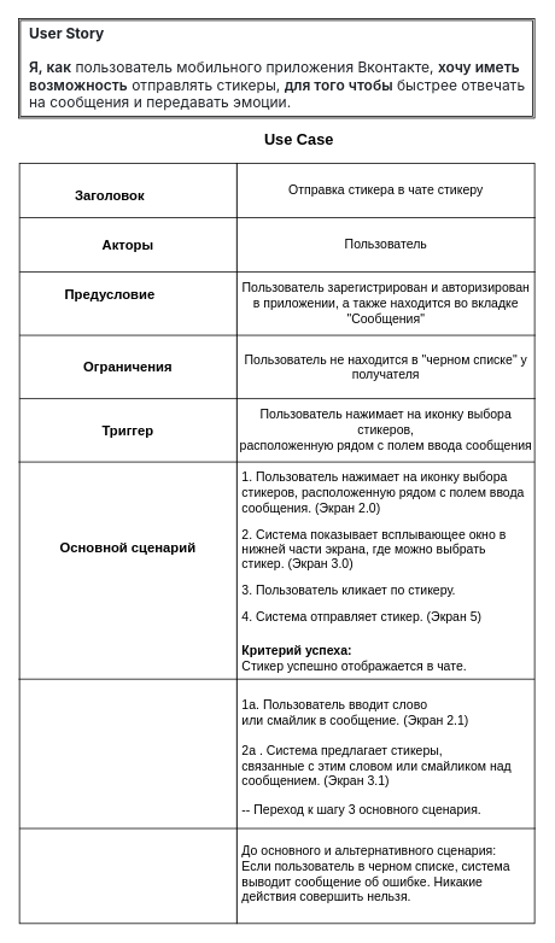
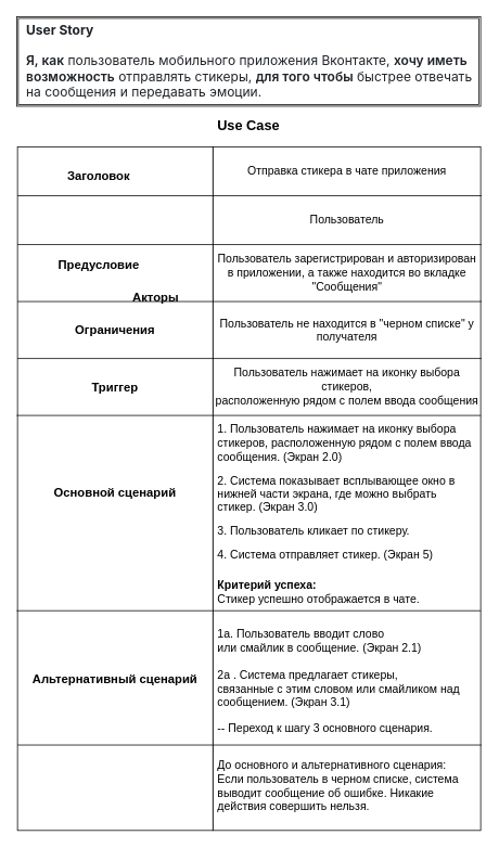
  <mxCell id="0" />
  <mxCell id="1" parent="0" />
  <mxCell id="2" value="" style="rounded=0;whiteSpace=wrap;html=1;movable=1;resizable=1;rotatable=1;deletable=1;editable=1;locked=0;connectable=1;" parent="1" vertex="1"><mxGeometry x="261" y="180" width="329" height="840" as="geometry" /></mxCell>
  <mxCell id="3" value="" style="rounded=0;whiteSpace=wrap;html=1;movable=1;resizable=1;rotatable=1;deletable=1;editable=1;locked=0;connectable=1;" parent="1" vertex="1"><mxGeometry x="21" y="180" width="240" height="840" as="geometry" /></mxCell>
  <mxCell id="4" value="&lt;h3&gt;&lt;b&gt;&lt;font style=&quot;font-size: 15px;&quot;&gt;Заголовок&lt;/font&gt;&lt;/b&gt;&lt;/h3&gt;" style="text;html=1;align=center;verticalAlign=middle;whiteSpace=wrap;rounded=0;" parent="1" vertex="1"><mxGeometry x="91" y="200" width="60" height="30" as="geometry" /></mxCell>
- <mxCell id="5" value="&lt;p class=&quot;MsoNormal&quot;&gt;&lt;font style=&quot;font-size: 14px;&quot;&gt;Отправка стикера в чате стикеру&lt;/font&gt;&lt;/p&gt;" style="text;html=1;align=center;verticalAlign=middle;whiteSpace=wrap;rounded=0;" parent="1" vertex="1"><mxGeometry x="261" y="180" width="330" height="60" as="geometry" /></mxCell>
+ <mxCell id="5" value="&lt;p class=&quot;MsoNormal&quot;&gt;&lt;font style=&quot;font-size: 14px;&quot;&gt;Отправка стикера в чате приложения&lt;/font&gt;&lt;/p&gt;" style="text;html=1;align=center;verticalAlign=middle;whiteSpace=wrap;rounded=0;" parent="1" vertex="1"><mxGeometry x="261" y="180" width="330" height="60" as="geometry" /></mxCell>
  <mxCell id="6" value="" style="endArrow=none;html=1;rounded=0;entryX=1;entryY=0;entryDx=0;entryDy=0;" parent="1" edge="1"><mxGeometry width="50" height="50" relative="1" as="geometry"><mxPoint x="21" y="915" as="sourcePoint" /><mxPoint x="591" y="915" as="targetPoint" /></mxGeometry></mxCell>
  <mxCell id="7" value="" style="endArrow=none;html=1;rounded=0;entryX=1;entryY=0;entryDx=0;entryDy=0;" parent="1" edge="1"><mxGeometry width="50" height="50" relative="1" as="geometry"><mxPoint x="21" y="240" as="sourcePoint" /><mxPoint x="591" y="240" as="targetPoint" /></mxGeometry></mxCell>
- <mxCell id="8" value="&lt;h3&gt;&lt;b&gt;&lt;font style=&quot;font-size: 15px;&quot;&gt;Акторы&lt;/font&gt;&lt;/b&gt;&lt;/h3&gt;" style="text;html=1;align=center;verticalAlign=middle;whiteSpace=wrap;rounded=0;" parent="1" vertex="1"><mxGeometry x="111" y="255" width="60" height="30" as="geometry" /></mxCell>
+ <mxCell id="8" value="&lt;h3&gt;&lt;b&gt;&lt;font style=&quot;font-size: 15px;&quot;&gt;Акторы&lt;/font&gt;&lt;/b&gt;&lt;/h3&gt;" style="text;html=1;align=center;verticalAlign=middle;whiteSpace=wrap;rounded=0;" parent="1" vertex="1"><mxGeometry x="161" y="350" width="60" height="30" as="geometry" /></mxCell>
  <mxCell id="9" value="&lt;font style=&quot;font-size: 14px;&quot;&gt;Пользователь&lt;/font&gt;" style="text;html=1;align=center;verticalAlign=middle;whiteSpace=wrap;rounded=0;" parent="1" vertex="1"><mxGeometry x="261" y="240" width="330" height="60" as="geometry" /></mxCell>
  <mxCell id="10" value="" style="endArrow=none;html=1;rounded=0;entryX=1;entryY=0;entryDx=0;entryDy=0;" parent="1" edge="1"><mxGeometry width="50" height="50" relative="1" as="geometry"><mxPoint x="21" y="300" as="sourcePoint" /><mxPoint x="591" y="300" as="targetPoint" /></mxGeometry></mxCell>
  <mxCell id="11" value="&lt;h3&gt;&lt;font style=&quot;font-size: 15px;&quot;&gt;Предусловие&lt;/font&gt;&lt;/h3&gt;" style="text;html=1;align=center;verticalAlign=middle;whiteSpace=wrap;rounded=0;" parent="1" vertex="1"><mxGeometry x="91" y="310" width="60" height="30" as="geometry" /></mxCell>
  <mxCell id="12" value="&lt;font style=&quot;font-size: 14px;&quot;&gt;Пользователь зарегистрирован и авторизирован в приложении, а также находится во вкладке &quot;Сообщения&quot;&lt;/font&gt;" style="text;html=1;align=center;verticalAlign=middle;whiteSpace=wrap;rounded=0;" parent="1" vertex="1"><mxGeometry x="261" y="300" width="330" height="70" as="geometry" /></mxCell>
  <mxCell id="13" value="&lt;h3&gt;&lt;font style=&quot;font-size: 15px;&quot;&gt;Ограничения&lt;/font&gt;&lt;/h3&gt;" style="text;html=1;align=center;verticalAlign=middle;whiteSpace=wrap;rounded=0;" parent="1" vertex="1"><mxGeometry x="111" y="390" width="60" height="30" as="geometry" /></mxCell>
  <mxCell id="14" value="" style="endArrow=none;html=1;rounded=0;entryX=1;entryY=0;entryDx=0;entryDy=0;" parent="1" edge="1"><mxGeometry width="50" height="50" relative="1" as="geometry"><mxPoint x="21" y="440" as="sourcePoint" /><mxPoint x="591" y="440" as="targetPoint" /></mxGeometry></mxCell>
  <mxCell id="15" value="" style="endArrow=none;html=1;rounded=0;entryX=1;entryY=0;entryDx=0;entryDy=0;" parent="1" edge="1"><mxGeometry width="50" height="50" relative="1" as="geometry"><mxPoint x="21" y="370" as="sourcePoint" /><mxPoint x="591" y="370" as="targetPoint" /></mxGeometry></mxCell>
  <mxCell id="16" value="&lt;span style=&quot;font-size: 14px;&quot;&gt;Пользователь не находится в &quot;черном списке&quot; у получателя&lt;/span&gt;" style="text;html=1;align=center;verticalAlign=middle;whiteSpace=wrap;rounded=0;" parent="1" vertex="1"><mxGeometry x="261" y="370" width="330" height="70" as="geometry" /></mxCell>
  <mxCell id="17" value="&lt;h3&gt;&lt;font style=&quot;font-size: 15px;&quot;&gt;Триггер&lt;/font&gt;&lt;/h3&gt;" style="text;html=1;align=center;verticalAlign=middle;whiteSpace=wrap;rounded=0;" parent="1" vertex="1"><mxGeometry x="111" y="460" width="60" height="30" as="geometry" /></mxCell>
  <mxCell id="18" value="&lt;p class=&quot;MsoNormal&quot;&gt;&lt;font style=&quot;font-size: 14px;&quot;&gt;Пользователь нажимает на иконку выбора стикеров,&lt;br/&gt;расположенную рядом с полем ввода сообщения&lt;/font&gt;&lt;/p&gt;" style="text;html=1;align=center;verticalAlign=middle;whiteSpace=wrap;rounded=0;" parent="1" vertex="1"><mxGeometry x="261" y="440" width="330" height="70" as="geometry" /></mxCell>
  <mxCell id="19" value="" style="endArrow=none;html=1;rounded=0;entryX=1;entryY=0;entryDx=0;entryDy=0;" parent="1" edge="1"><mxGeometry width="50" height="50" relative="1" as="geometry"><mxPoint x="20" y="510" as="sourcePoint" /><mxPoint x="590" y="510" as="targetPoint" /></mxGeometry></mxCell>
  <mxCell id="20" value="&lt;h3 style=&quot;font-size: 15px;&quot;&gt;Основной сценарий&lt;/h3&gt;" style="text;html=1;align=center;verticalAlign=middle;whiteSpace=wrap;rounded=0;" parent="1" vertex="1"><mxGeometry x="61" y="598.5" width="160" height="10" as="geometry" /></mxCell>
  <mxCell id="21" value="" style="endArrow=none;html=1;rounded=0;entryX=1;entryY=0;entryDx=0;entryDy=0;" parent="1" edge="1"><mxGeometry width="50" height="50" relative="1" as="geometry"><mxPoint x="20" y="750" as="sourcePoint" /><mxPoint x="590" y="750" as="targetPoint" /></mxGeometry></mxCell>
+ <mxCell id="22" value="&lt;h3&gt;&lt;font style=&quot;font-size: 15px;&quot;&gt;Альтернативный сценарий&lt;/font&gt;&lt;/h3&gt;" style="text;html=1;align=center;verticalAlign=middle;whiteSpace=wrap;rounded=0;" parent="1" vertex="1"><mxGeometry x="31" y="817.5" width="220" height="30" as="geometry" /></mxCell>
  <mxCell id="23" value="&lt;p&gt;&lt;font face=&quot;Helvetica&quot; style=&quot;font-size: 14px;&quot;&gt;&lt;font style=&quot;font-size: 14px;&quot;&gt;&lt;span style=&quot;text-indent: -18pt; background-color: initial;&quot;&gt;1.&lt;/span&gt;&lt;font style=&quot;text-indent: -18pt; background-color: initial; font-size: 14px;&quot;&gt; &lt;/font&gt;&lt;span style=&quot;text-indent: -18pt; background-color: initial;&quot;&gt;Пользователь нажимает на иконку выбора стикеров, &lt;/span&gt;&lt;span style=&quot;text-indent: -18pt; background-color: initial;&quot;&gt;расположенную рядом с полем ввода сообщения. (Экран 2.0)&lt;/span&gt;&lt;/font&gt;&lt;/font&gt;&lt;/p&gt;&lt;p&gt;&lt;font face=&quot;Helvetica&quot; style=&quot;font-size: 14px;&quot;&gt;&lt;span style=&quot;text-indent: -18pt; background-color: initial;&quot;&gt;2.&lt;/span&gt;&lt;font style=&quot;text-indent: -18pt; background-color: initial; font-size: 14px;&quot;&gt;&amp;nbsp;&lt;/font&gt;&lt;span style=&quot;text-indent: -18pt; line-height: 107%; background: white;&quot;&gt;Система показывает всплывающее окно в нижней части экрана, где можно выбрать стикер. (Экран 3.0)&lt;/span&gt;&lt;/font&gt;&lt;/p&gt;&lt;p&gt;&lt;font face=&quot;Helvetica&quot; style=&quot;font-size: 14px;&quot;&gt;&lt;span style=&quot;background-color: initial;&quot;&gt;3.&lt;/span&gt;&lt;font style=&quot;background-color: initial; font-size: 14px;&quot;&gt; &lt;/font&gt;&lt;span style=&quot;background-color: initial;&quot;&gt;Пользователь кликает по стикеру.&lt;/span&gt;&lt;/font&gt;&lt;/p&gt;&lt;p&gt;&lt;span style=&quot;font-size: 14px; text-indent: -18pt; background-color: initial;&quot;&gt;4. Система отправляет стикер. (Экран 5)&lt;/span&gt;&lt;/p&gt;" style="text;html=1;align=left;verticalAlign=middle;whiteSpace=wrap;rounded=0;" parent="1" vertex="1"><mxGeometry x="265" y="517" width="320" height="173" as="geometry" /></mxCell>
  <mxCell id="24" value="&lt;p style=&quot;font-size: 14px;&quot; class=&quot;MsoNormal&quot;&gt;&lt;font face=&quot;Helvetica&quot;&gt;&lt;strong&gt;Критерий успеха:&lt;/strong&gt;&lt;br&gt;Стикер успешно отображается в чате.&lt;/font&gt;&lt;/p&gt;" style="text;whiteSpace=wrap;html=1;" parent="1" vertex="1"><mxGeometry x="265" y="690" width="326" height="80" as="geometry" /></mxCell>
  <mxCell id="25" value="&lt;p style=&quot;font-size: 14px;&quot; class=&quot;MsoNormal&quot;&gt;&lt;font style=&quot;font-size: 14px;&quot;&gt;&lt;span style=&quot;line-height: 107%; color: black; background: white;&quot;&gt;1а. Пользователь вводит слово&lt;br&gt;или смайлик в сообщение. (Экран 2.1)&lt;/span&gt;&lt;span style=&quot;color: black;&quot;&gt;&lt;br style=&quot;font-variant-ligatures: normal;&lt;br/&gt;font-variant-caps: normal;orphans: 2;widows: 2;-webkit-text-stroke-width: 0px;&lt;br/&gt;text-decoration-thickness: initial;text-decoration-style: initial;text-decoration-color: initial;&lt;br/&gt;word-spacing:0px&quot;&gt;&lt;br&gt;&lt;/span&gt;&lt;span style=&quot;font-variant-ligatures: normal;font-variant-caps: normal;&lt;br/&gt;orphans: 2;widows: 2;-webkit-text-stroke-width: 0px;text-decoration-thickness: initial;&lt;br/&gt;text-decoration-style: initial;text-decoration-color: initial;float:none;&lt;br/&gt;word-spacing:0px&quot;&gt;2а&lt;span style=&quot;line-height: 107%; color: black; background: white;&quot;&gt; . Система предлагает стикеры,&lt;br&gt;связанные с этим словом или смайликом &lt;/span&gt;над сообщением&lt;span style=&quot;line-height: 107%; background: white;&quot;&gt;. (Экран 3.1)&lt;/span&gt;&lt;/span&gt;&lt;/font&gt;&lt;/p&gt;&lt;p class=&quot;MsoNormal&quot; style=&quot;margin-bottom: 0.0pt; font-size: 14px;&quot;&gt;&lt;font style=&quot;font-size: 14px;&quot;&gt;-- Переход к шагу 3 основного сценария.&lt;/font&gt;&lt;/p&gt;" style="text;whiteSpace=wrap;html=1;" parent="1" vertex="1"><mxGeometry x="265" y="750" width="326" height="165" as="geometry" /></mxCell>
  <mxCell id="26" value="&lt;font style=&quot;font-size: 14px;&quot;&gt;До основного и альтернативного сценария: Если пользователь в черном списке, система выводит сообщение об ошибке. Никакие действия совершить нельзя.&lt;/font&gt;" style="text;html=1;align=left;verticalAlign=middle;whiteSpace=wrap;rounded=0;" parent="1" vertex="1"><mxGeometry x="265" y="930" width="316" height="70" as="geometry" /></mxCell>
  <mxCell id="27" value="" style="shape=ext;double=1;rounded=0;whiteSpace=wrap;html=1;" parent="1" vertex="1"><mxGeometry x="20" y="20" width="570" height="110" as="geometry" /></mxCell>
  <mxCell id="28" value="&lt;div&gt;&lt;font face=&quot;-apple-system, BlinkMacSystemFont, Segoe UI, Noto Sans, Helvetica, Arial, sans-serif, Apple Color Emoji, Segoe UI Emoji&quot; color=&quot;#1f2328&quot;&gt;&lt;span style=&quot;font-size: 16px; background-color: rgb(255, 255, 255);&quot;&gt;&lt;b&gt;User Story&lt;/b&gt;&lt;/span&gt;&lt;/font&gt;&lt;/div&gt;&lt;strong style=&quot;box-sizing: border-box; font-weight: var(--base-text-weight-semibold, 600); color: rgb(31, 35, 40); font-family: -apple-system, BlinkMacSystemFont, &amp;quot;Segoe UI&amp;quot;, &amp;quot;Noto Sans&amp;quot;, Helvetica, Arial, sans-serif, &amp;quot;Apple Color Emoji&amp;quot;, &amp;quot;Segoe UI Emoji&amp;quot;; font-size: 16px; font-style: normal; font-variant-ligatures: normal; font-variant-caps: normal; letter-spacing: normal; orphans: 2; text-align: start; text-indent: 0px; text-transform: none; widows: 2; word-spacing: 0px; -webkit-text-stroke-width: 0px; white-space: normal; background-color: rgb(255, 255, 255); text-decoration-thickness: initial; text-decoration-style: initial; text-decoration-color: initial;&quot;&gt;&lt;div&gt;&lt;strong style=&quot;box-sizing: border-box; font-weight: var(--base-text-weight-semibold, 600); color: rgb(31, 35, 40); font-family: -apple-system, BlinkMacSystemFont, &amp;quot;Segoe UI&amp;quot;, &amp;quot;Noto Sans&amp;quot;, Helvetica, Arial, sans-serif, &amp;quot;Apple Color Emoji&amp;quot;, &amp;quot;Segoe UI Emoji&amp;quot;; font-size: 16px; font-style: normal; font-variant-ligatures: normal; font-variant-caps: normal; letter-spacing: normal; orphans: 2; text-align: start; text-indent: 0px; text-transform: none; widows: 2; word-spacing: 0px; -webkit-text-stroke-width: 0px; white-space: normal; background-color: rgb(255, 255, 255); text-decoration-thickness: initial; text-decoration-style: initial; text-decoration-color: initial;&quot;&gt;&lt;br&gt;&lt;/strong&gt;&lt;/div&gt;Я, как&lt;/strong&gt;&lt;span style=&quot;color: rgb(31, 35, 40); font-family: -apple-system, BlinkMacSystemFont, &amp;quot;Segoe UI&amp;quot;, &amp;quot;Noto Sans&amp;quot;, Helvetica, Arial, sans-serif, &amp;quot;Apple Color Emoji&amp;quot;, &amp;quot;Segoe UI Emoji&amp;quot;; font-size: 16px; font-style: normal; font-variant-ligatures: normal; font-variant-caps: normal; font-weight: 400; letter-spacing: normal; orphans: 2; text-align: start; text-indent: 0px; text-transform: none; widows: 2; word-spacing: 0px; -webkit-text-stroke-width: 0px; white-space: normal; background-color: rgb(255, 255, 255); text-decoration-thickness: initial; text-decoration-style: initial; text-decoration-color: initial; display: inline !important; float: none;&quot;&gt;&lt;span&gt;&amp;nbsp;&lt;/span&gt;пользователь мобильного приложения Вконтакте,&lt;span&gt;&amp;nbsp;&lt;/span&gt;&lt;/span&gt;&lt;strong style=&quot;box-sizing: border-box; font-weight: var(--base-text-weight-semibold, 600); color: rgb(31, 35, 40); font-family: -apple-system, BlinkMacSystemFont, &amp;quot;Segoe UI&amp;quot;, &amp;quot;Noto Sans&amp;quot;, Helvetica, Arial, sans-serif, &amp;quot;Apple Color Emoji&amp;quot;, &amp;quot;Segoe UI Emoji&amp;quot;; font-size: 16px; font-style: normal; font-variant-ligatures: normal; font-variant-caps: normal; letter-spacing: normal; orphans: 2; text-align: start; text-indent: 0px; text-transform: none; widows: 2; word-spacing: 0px; -webkit-text-stroke-width: 0px; white-space: normal; background-color: rgb(255, 255, 255); text-decoration-thickness: initial; text-decoration-style: initial; text-decoration-color: initial;&quot;&gt;хочу иметь возможность&lt;/strong&gt;&lt;span style=&quot;color: rgb(31, 35, 40); font-family: -apple-system, BlinkMacSystemFont, &amp;quot;Segoe UI&amp;quot;, &amp;quot;Noto Sans&amp;quot;, Helvetica, Arial, sans-serif, &amp;quot;Apple Color Emoji&amp;quot;, &amp;quot;Segoe UI Emoji&amp;quot;; font-size: 16px; font-style: normal; font-variant-ligatures: normal; font-variant-caps: normal; font-weight: 400; letter-spacing: normal; orphans: 2; text-align: start; text-indent: 0px; text-transform: none; widows: 2; word-spacing: 0px; -webkit-text-stroke-width: 0px; white-space: normal; background-color: rgb(255, 255, 255); text-decoration-thickness: initial; text-decoration-style: initial; text-decoration-color: initial; display: inline !important; float: none;&quot;&gt;&lt;span&gt;&amp;nbsp;&lt;/span&gt;отправлять стикеры,&lt;span&gt;&amp;nbsp;&lt;/span&gt;&lt;/span&gt;&lt;strong style=&quot;box-sizing: border-box; font-weight: var(--base-text-weight-semibold, 600); color: rgb(31, 35, 40); font-family: -apple-system, BlinkMacSystemFont, &amp;quot;Segoe UI&amp;quot;, &amp;quot;Noto Sans&amp;quot;, Helvetica, Arial, sans-serif, &amp;quot;Apple Color Emoji&amp;quot;, &amp;quot;Segoe UI Emoji&amp;quot;; font-size: 16px; font-style: normal; font-variant-ligatures: normal; font-variant-caps: normal; letter-spacing: normal; orphans: 2; text-align: start; text-indent: 0px; text-transform: none; widows: 2; word-spacing: 0px; -webkit-text-stroke-width: 0px; white-space: normal; background-color: rgb(255, 255, 255); text-decoration-thickness: initial; text-decoration-style: initial; text-decoration-color: initial;&quot;&gt;для того чтобы&lt;/strong&gt;&lt;span style=&quot;color: rgb(31, 35, 40); font-family: -apple-system, BlinkMacSystemFont, &amp;quot;Segoe UI&amp;quot;, &amp;quot;Noto Sans&amp;quot;, Helvetica, Arial, sans-serif, &amp;quot;Apple Color Emoji&amp;quot;, &amp;quot;Segoe UI Emoji&amp;quot;; font-size: 16px; font-style: normal; font-variant-ligatures: normal; font-variant-caps: normal; font-weight: 400; letter-spacing: normal; orphans: 2; text-align: start; text-indent: 0px; text-transform: none; widows: 2; word-spacing: 0px; -webkit-text-stroke-width: 0px; white-space: normal; background-color: rgb(255, 255, 255); text-decoration-thickness: initial; text-decoration-style: initial; text-decoration-color: initial; display: inline !important; float: none;&quot;&gt;&lt;span&gt;&amp;nbsp;&lt;/span&gt;быстрее отвечать на сообщения и передавать эмоции.&lt;/span&gt;" style="text;whiteSpace=wrap;html=1;" parent="1" vertex="1"><mxGeometry x="30" y="20" width="550" height="110" as="geometry" /></mxCell>
- <mxCell id="29" value="&lt;font size=&quot;1&quot; style=&quot;&quot;&gt;&lt;b style=&quot;font-size: 17px;&quot;&gt;Use Case&lt;/b&gt;&lt;/font&gt;" style="text;html=1;align=center;verticalAlign=middle;whiteSpace=wrap;rounded=0;aspect=fixed;" parent="1" vertex="1"><mxGeometry x="262" y="140" width="136" height="30" as="geometry" /></mxCell>
+ <mxCell id="29" value="&lt;font size=&quot;1&quot; style=&quot;&quot;&gt;&lt;b style=&quot;font-size: 17px;&quot;&gt;Use Case&lt;/b&gt;&lt;/font&gt;" style="text;html=1;align=center;verticalAlign=middle;whiteSpace=wrap;rounded=0;aspect=fixed;" parent="1" vertex="1"><mxGeometry x="237" y="140" width="136" height="30" as="geometry" /></mxCell>
